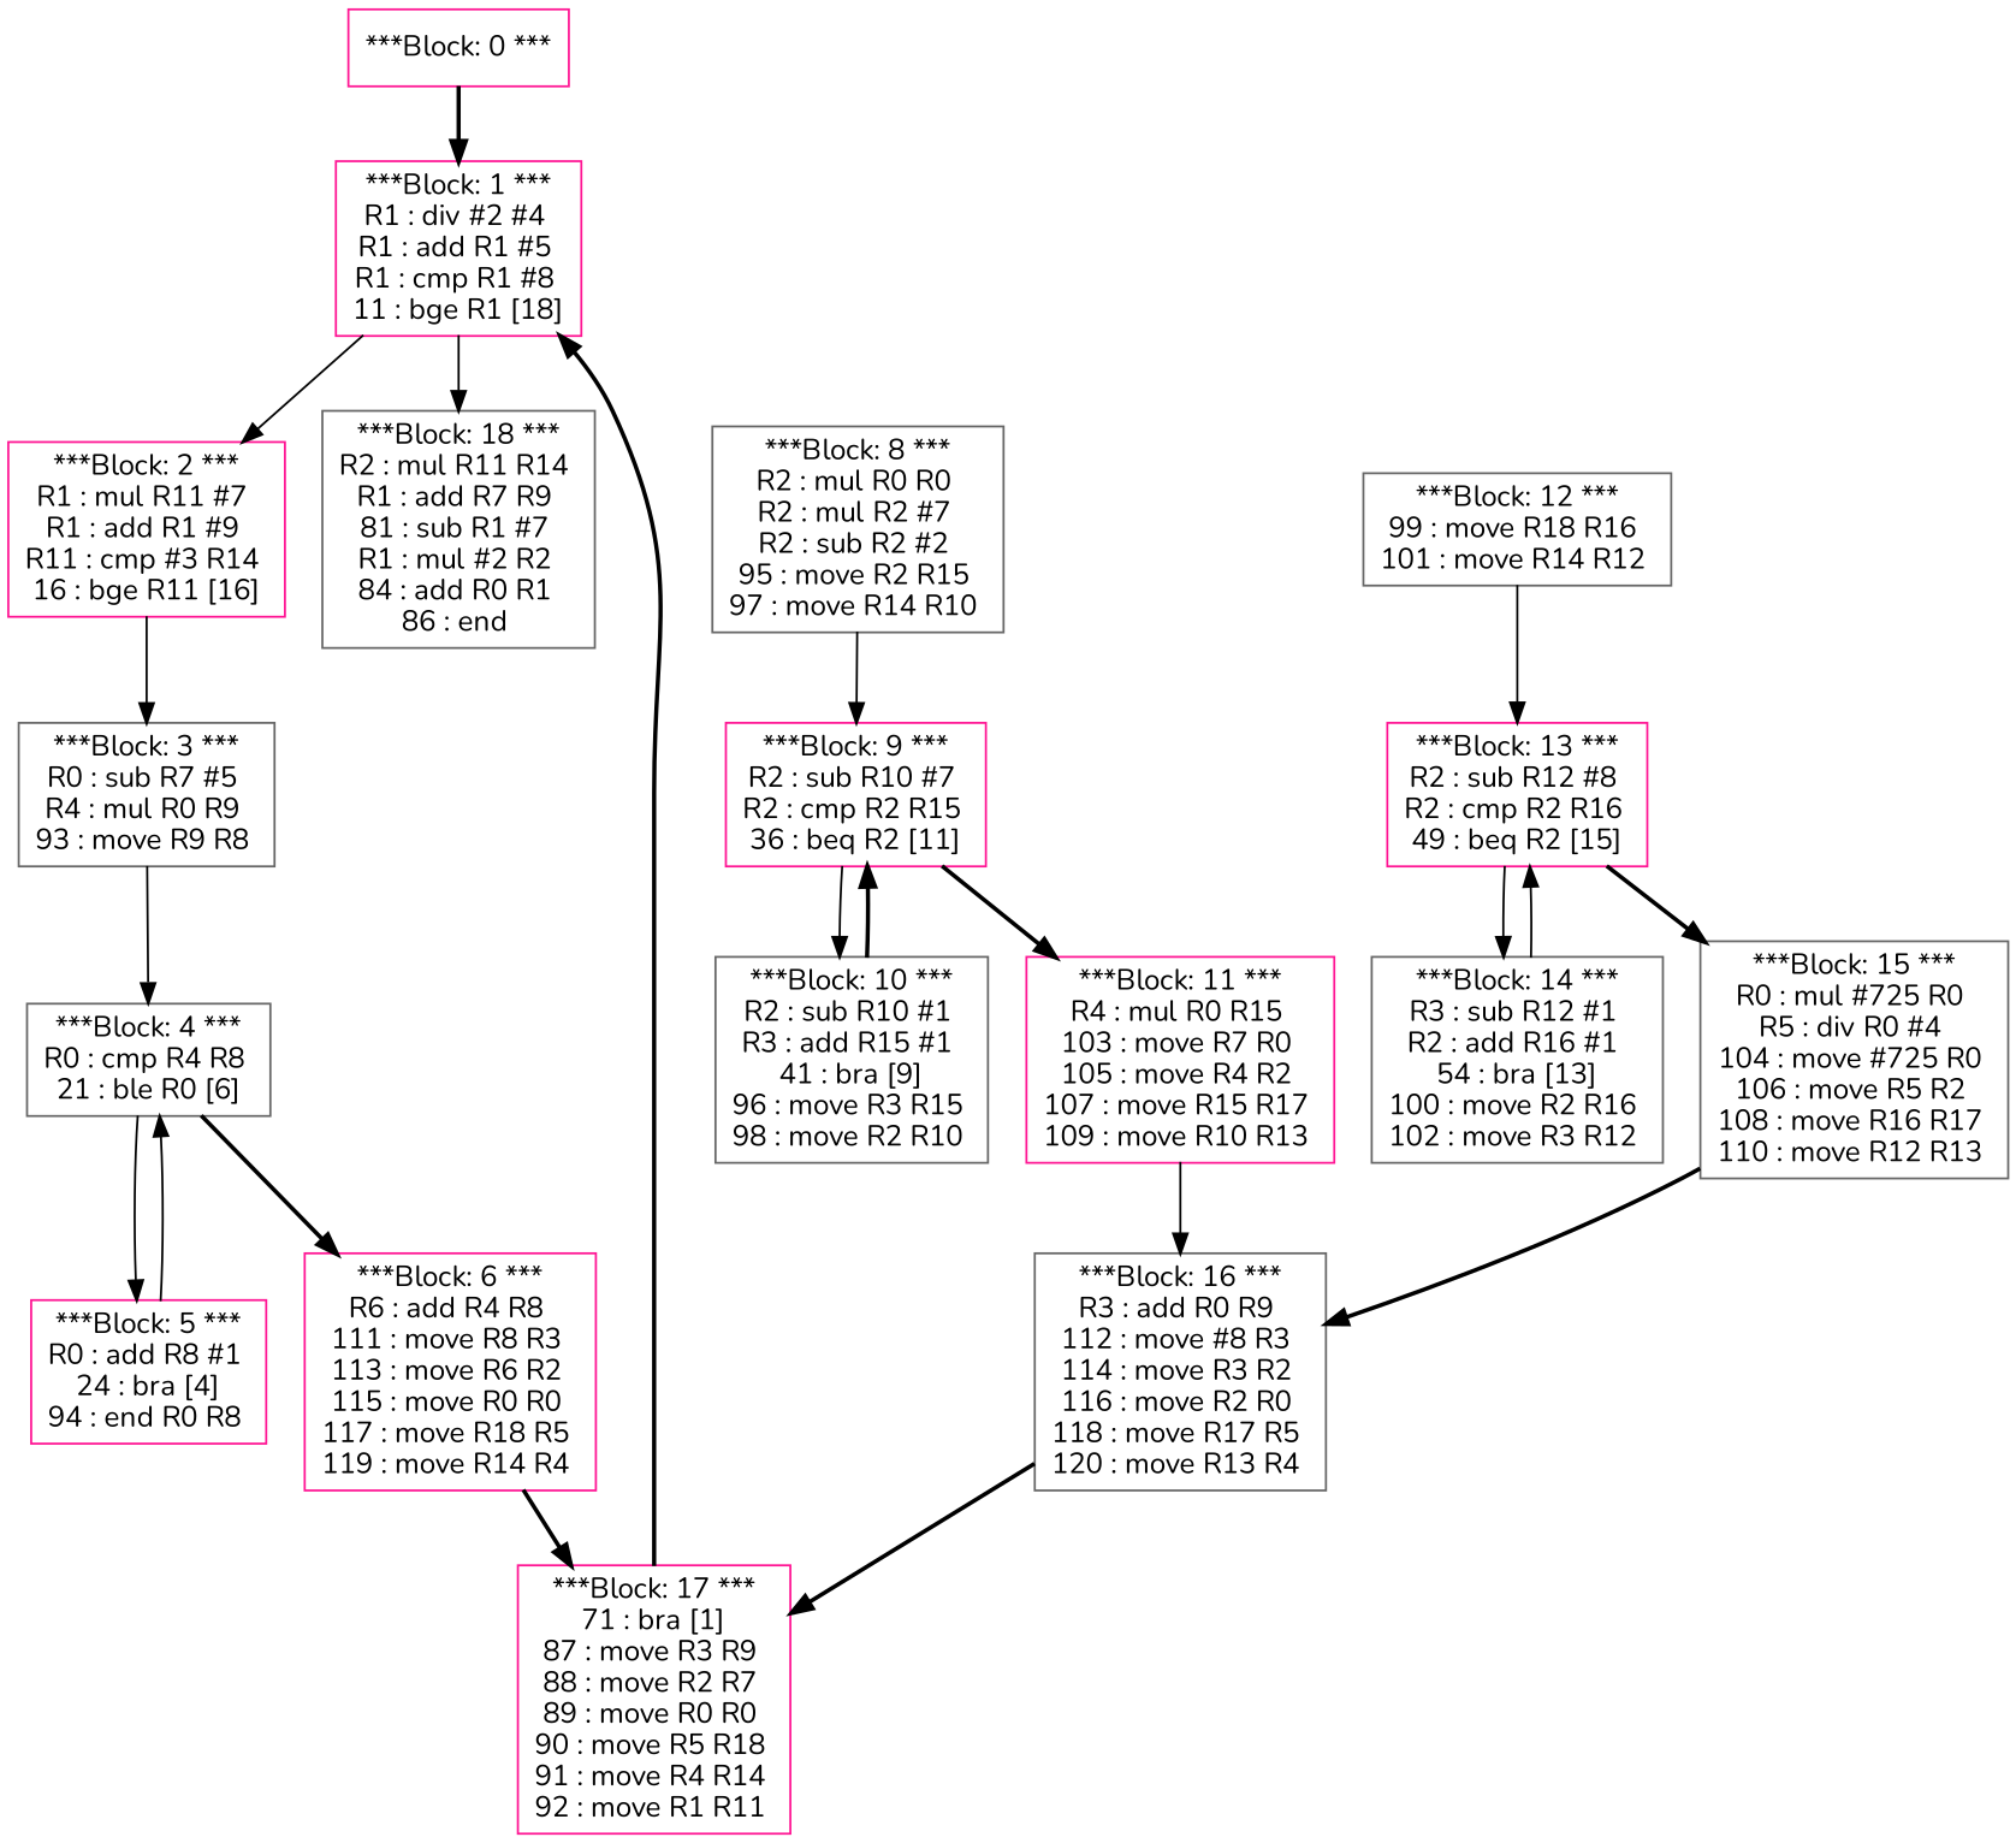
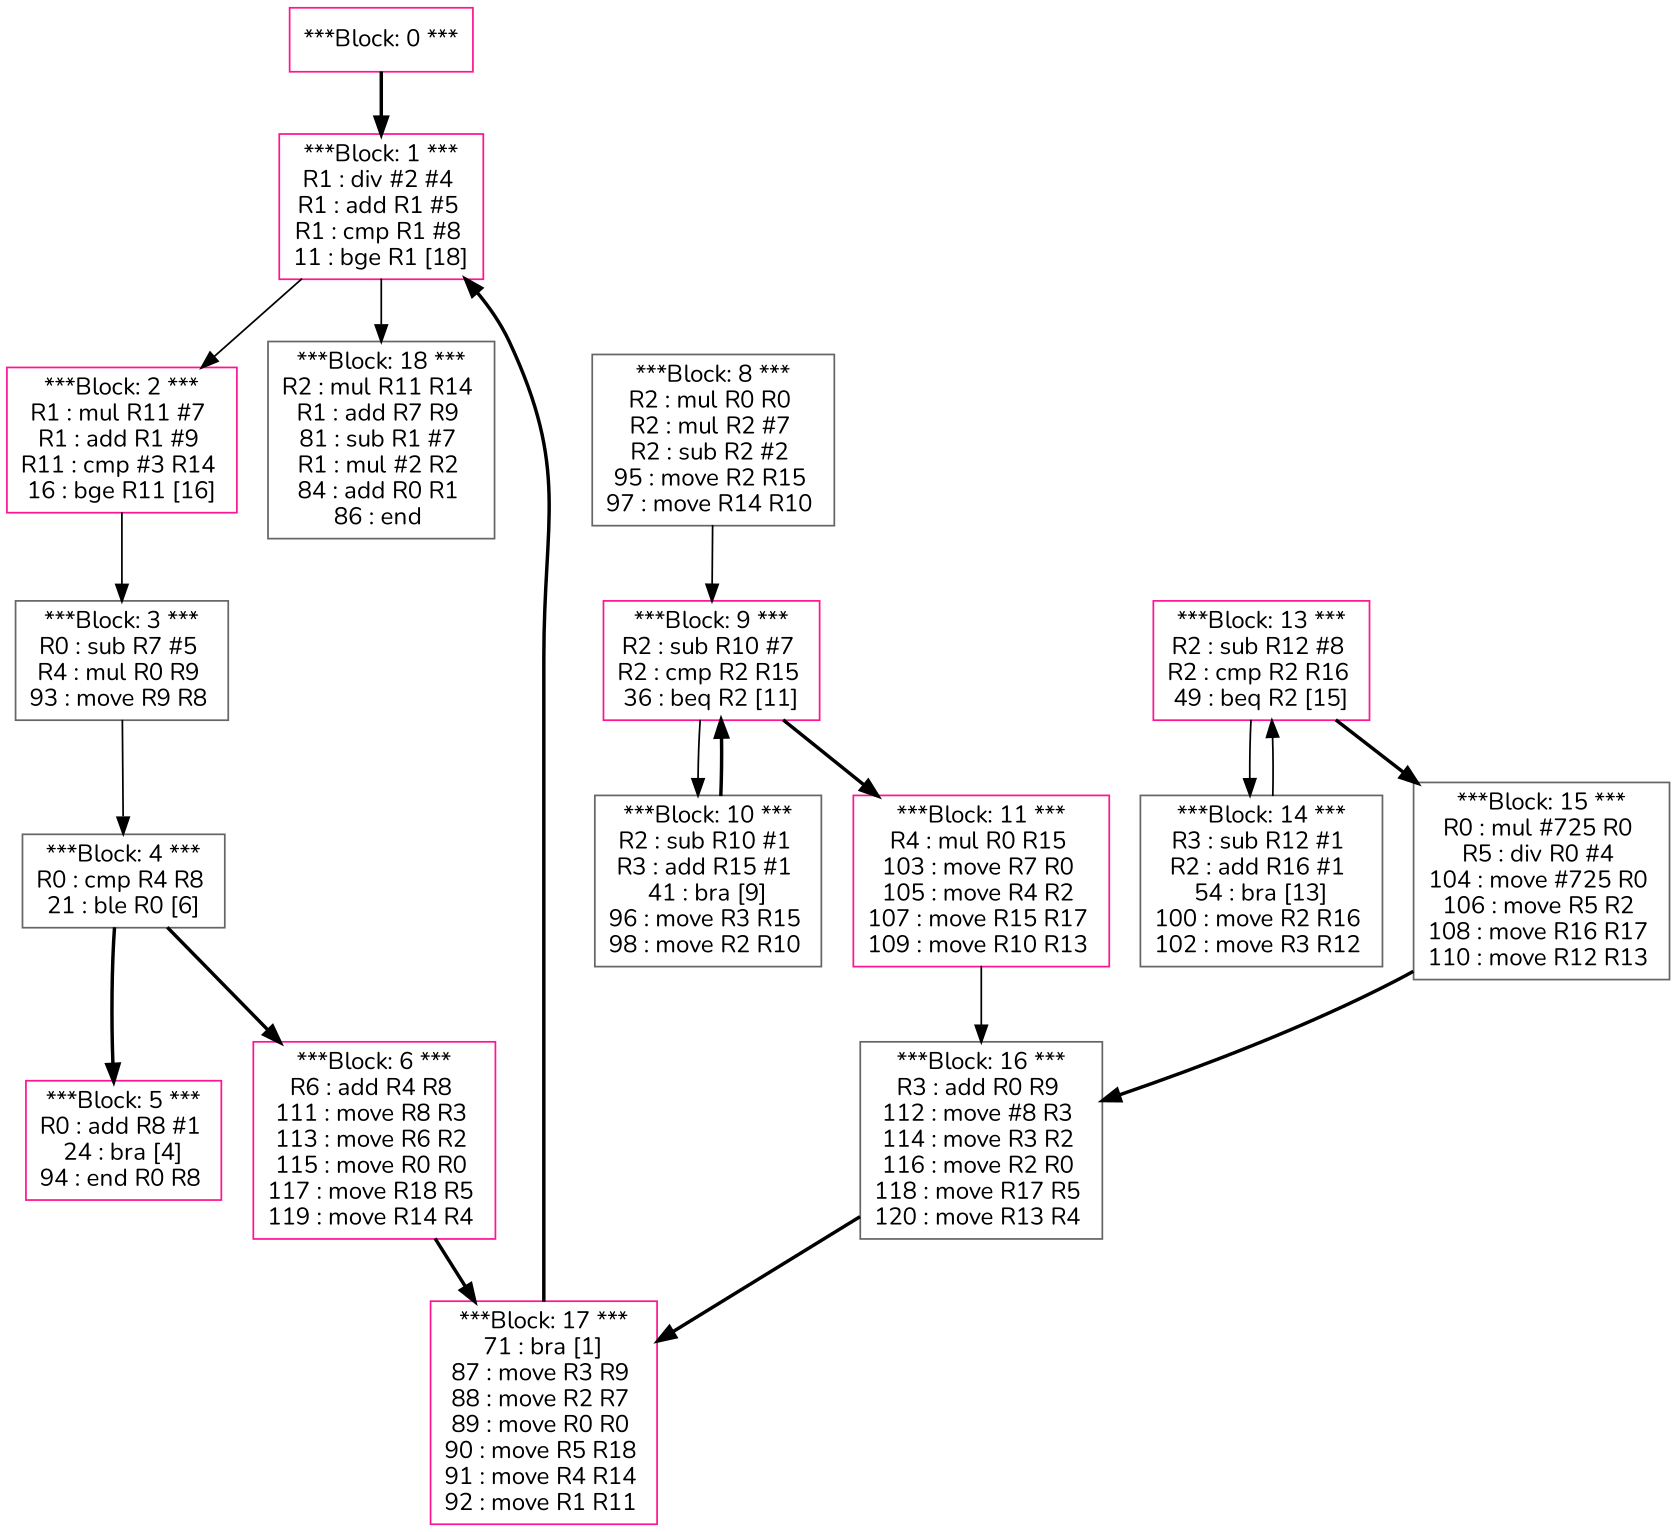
  digraph {
    fontname=Nunito
    node [color=deeppink fontname=Nunito shape=record]
    edge [fontname=Nunito style=solid]
    n1 [label="***Block: 0 ***\n"]
    n2 [label="***Block: 1 ***\nR1 : div #2 #4 \nR1 : add R1 #5 \nR1 : cmp R1 #8 \n11 : bge R1 [18]\n"]
    n3 [label="***Block: 2 ***\nR1 : mul R11 #7 \nR1 : add R1 #9 \nR11 : cmp #3 R14 \n16 : bge R11 [16]\n"]
    n4 [color=gray40 label="***Block: 18 ***\nR2 : mul R11 R14 \nR1 : add R7 R9 \n81 : sub R1 #7 \nR1 : mul #2 R2 \n84 : add R0 R1 \n86 : end \n"]
    n5 [color=gray40 label="***Block: 3 ***\nR0 : sub R7 #5 \nR4 : mul R0 R9 \n93 : move R9 R8 \n"]
    n6 [color=gray40 label="***Block: 4 ***\nR0 : cmp R4 R8 \n21 : ble R0 [6]\n"]
    n7 [label="***Block: 5 ***\nR0 : add R8 #1 \n24 : bra [4]\n94 : end R0 R8 \n"]
    n8 [label="***Block: 6 ***\nR6 : add R4 R8 \n111 : move R8 R3 \n113 : move R6 R2 \n115 : move R0 R0 \n117 : move R18 R5 \n119 : move R14 R4 \n"]
    n9 [label="***Block: 17 ***\n71 : bra [1]\n87 : move R3 R9 \n88 : move R2 R7 \n89 : move R0 R0 \n90 : move R5 R18 \n91 : move R4 R14 \n92 : move R1 R11 \n"]
    n10 [color=gray40 label="***Block: 8 ***\nR2 : mul R0 R0 \nR2 : mul R2 #7 \nR2 : sub R2 #2 \n95 : move R2 R15 \n97 : move R14 R10 \n"]
    n11 [label="***Block: 9 ***\nR2 : sub R10 #7 \nR2 : cmp R2 R15 \n36 : beq R2 [11]\n"]
-   n12 [color=gray40 label="***Block: 12 ***\n99 : move R18 R16 \n101 : move R14 R12 \n"]
    n13 [label="***Block: 13 ***\nR2 : sub R12 #8 \nR2 : cmp R2 R16 \n49 : beq R2 [15]\n"]
    n14 [color=gray40 label="***Block: 10 ***\nR2 : sub R10 #1 \nR3 : add R15 #1 \n41 : bra [9]\n96 : move R3 R15 \n98 : move R2 R10 \n"]
    n15 [label="***Block: 11 ***\nR4 : mul R0 R15 \n103 : move R7 R0 \n105 : move R4 R2 \n107 : move R15 R17 \n109 : move R10 R13 \n"]
    n16 [color=gray40 label="***Block: 16 ***\nR3 : add R0 R9 \n112 : move #8 R3 \n114 : move R3 R2 \n116 : move R2 R0 \n118 : move R17 R5 \n120 : move R13 R4 \n"]
    n17 [color=gray40 label="***Block: 14 ***\nR3 : sub R12 #1 \nR2 : add R16 #1 \n54 : bra [13]\n100 : move R2 R16 \n102 : move R3 R12 \n"]
    n18 [color=gray40 label="***Block: 15 ***\nR0 : mul #725 R0 \nR5 : div R0 #4 \n104 : move #725 R0 \n106 : move R5 R2 \n108 : move R16 R17 \n110 : move R12 R13 \n"]
    n1 -> n2 [style=bold]
    n2 -> n3
    n2 -> n4
    n3 -> n5
    n5 -> n6
-   n6 -> n7
+   n6 -> n7 [style=bold]
    n6 -> n8 [style=bold]
-   n7 -> n6
    n8 -> n9 [style=bold]
    n9 -> n2 [style=bold]
    n10 -> n11
    n11 -> n14
    n11 -> n15 [style=bold]
-   n12 -> n13
    n13 -> n17
    n13 -> n18 [style=bold]
    n14 -> n11 [style=bold]
    n15 -> n16
    n16 -> n9 [style=bold]
    n17 -> n13
    n18 -> n16 [style=bold]
  }
